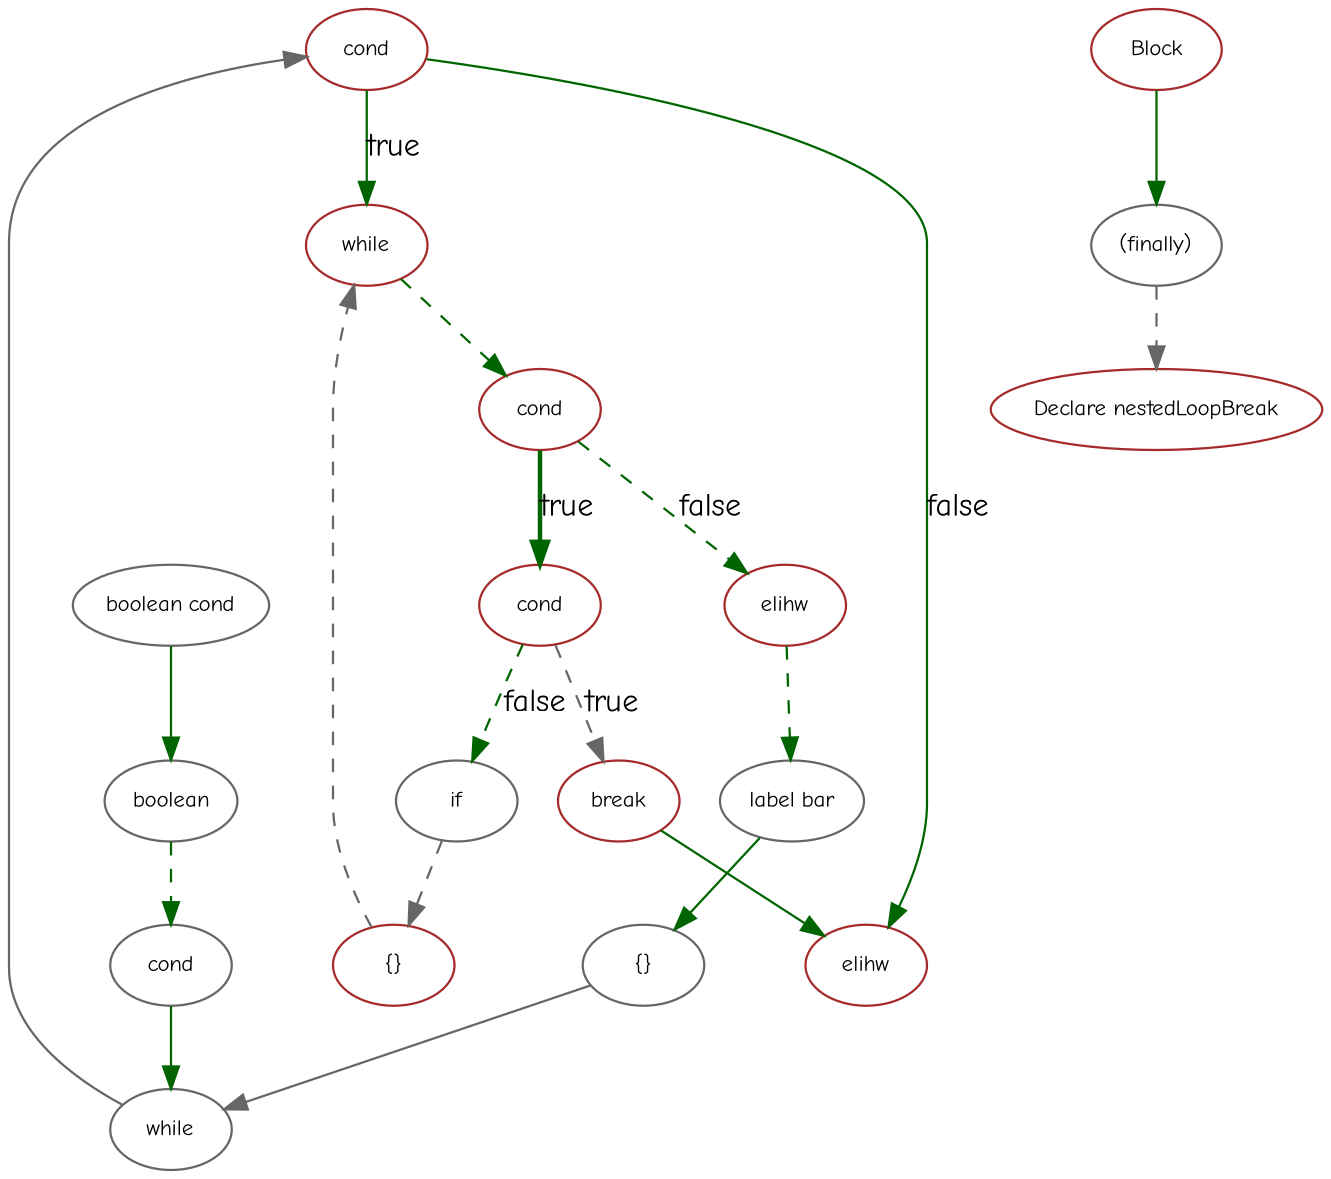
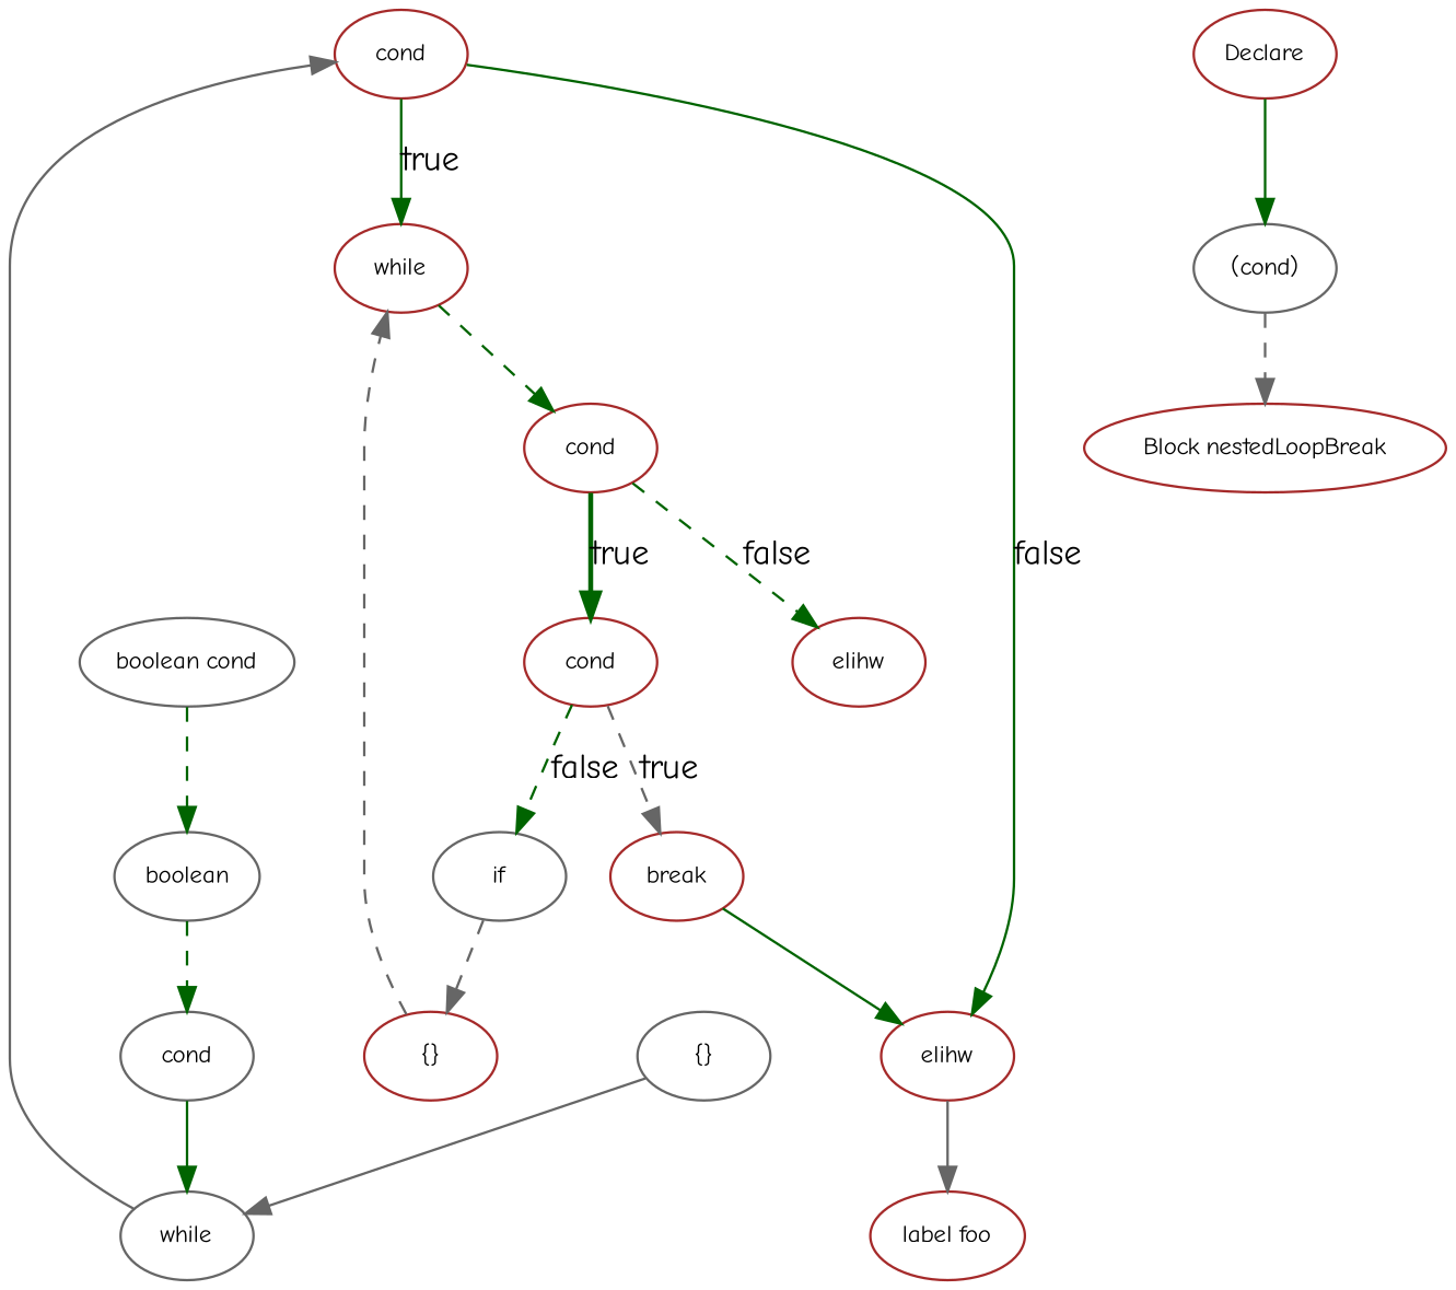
  digraph {
    fontname="Comic Neue"
    node [color=brown fontname="Comic Neue" fontsize=10]
    edge [color=darkgreen fontname="Comic Neue" style=solid]
    n1 [label=break]
    n2 [label=elihw]
+   n3 [label="label foo"]
    n4 [label=cond]
    n5 [color=gray40 label=if]
    n6 [label="{}"]
    n7 [label=while]
    n8 [label=cond]
    n9 [label=elihw]
-   n10 [color=gray40 label="label bar"]
    n11 [color=gray40 label="{}"]
    n12 [color=gray40 label=while]
    n13 [label=cond]
-   n14 [label=Block]
-   n15 [color=gray40 label="(finally)"]
+   n14 [label=Declare]
+   n15 [color=gray40 label="(cond)"]
    n16 [color=gray40 label=cond]
    n17 [color=gray40 label=boolean]
    n18 [color=gray40 label="boolean cond"]
-   n19 [label="Declare nestedLoopBreak"]
+   n19 [label="Block nestedLoopBreak"]
    n1 -> n2
+   n2 -> n3 [color=gray40]
    n4 -> n1 [color=gray40 label=true style=dashed]
    n4 -> n5 [label=false style=dashed]
    n5 -> n6 [color=gray40 style=dashed]
    n6 -> n7 [color=gray40 style=dashed]
    n7 -> n8 [style=dashed]
    n8 -> n4 [label=true style=bold]
    n8 -> n9 [label=false style=dashed]
-   n9 -> n10 [style=dashed]
-   n10 -> n11
    n11 -> n12 [color=gray40]
    n12 -> n13 [color=gray40]
    n13 -> n2 [label=false]
    n13 -> n7 [label=true]
    n14 -> n15
    n15 -> n19 [color=gray40 style=dashed]
    n16 -> n12
    n17 -> n16 [style=dashed]
-   n18 -> n17
+   n18 -> n17 [style=dashed]
  }
